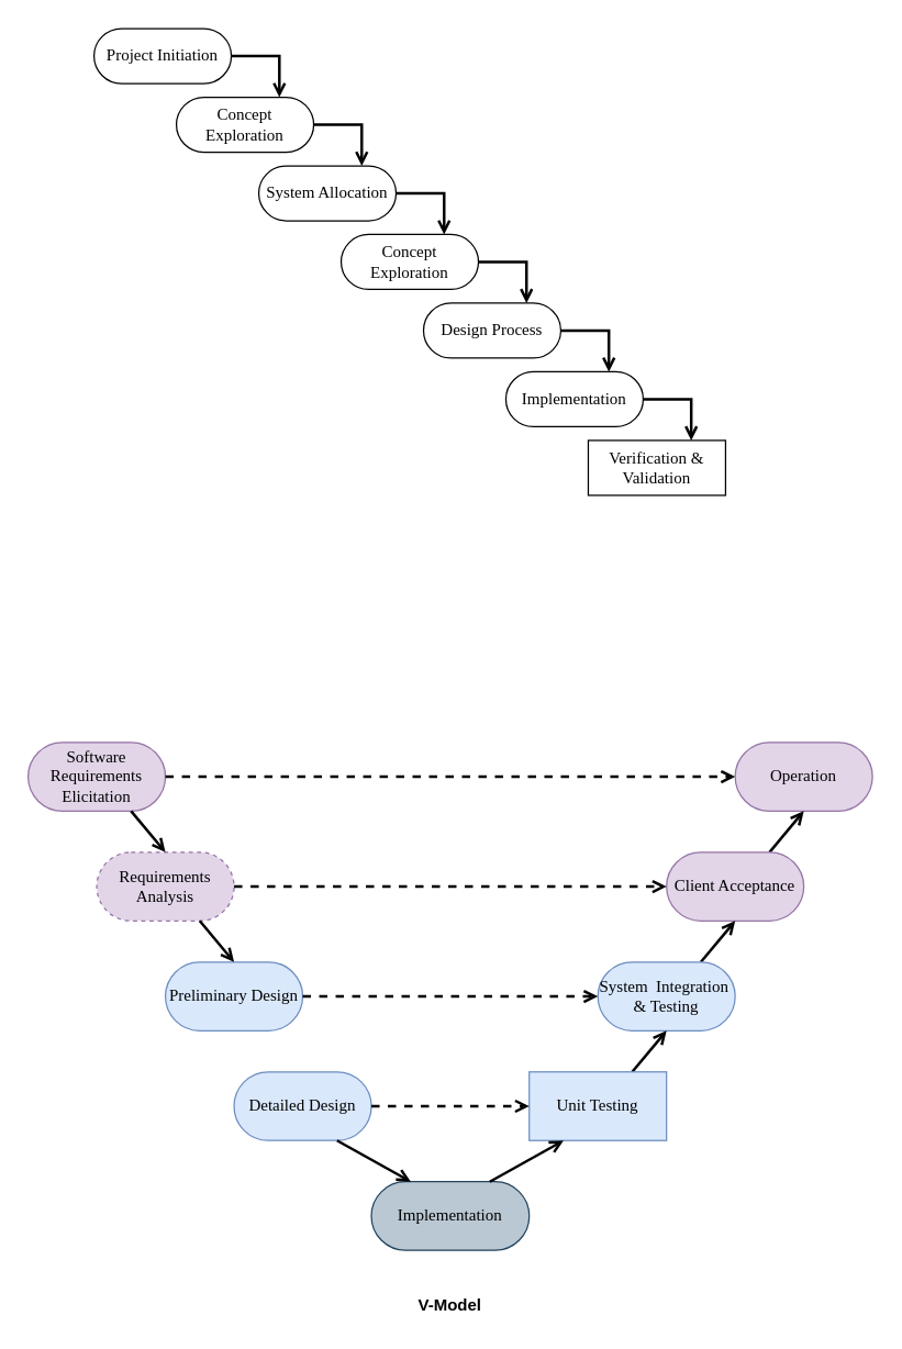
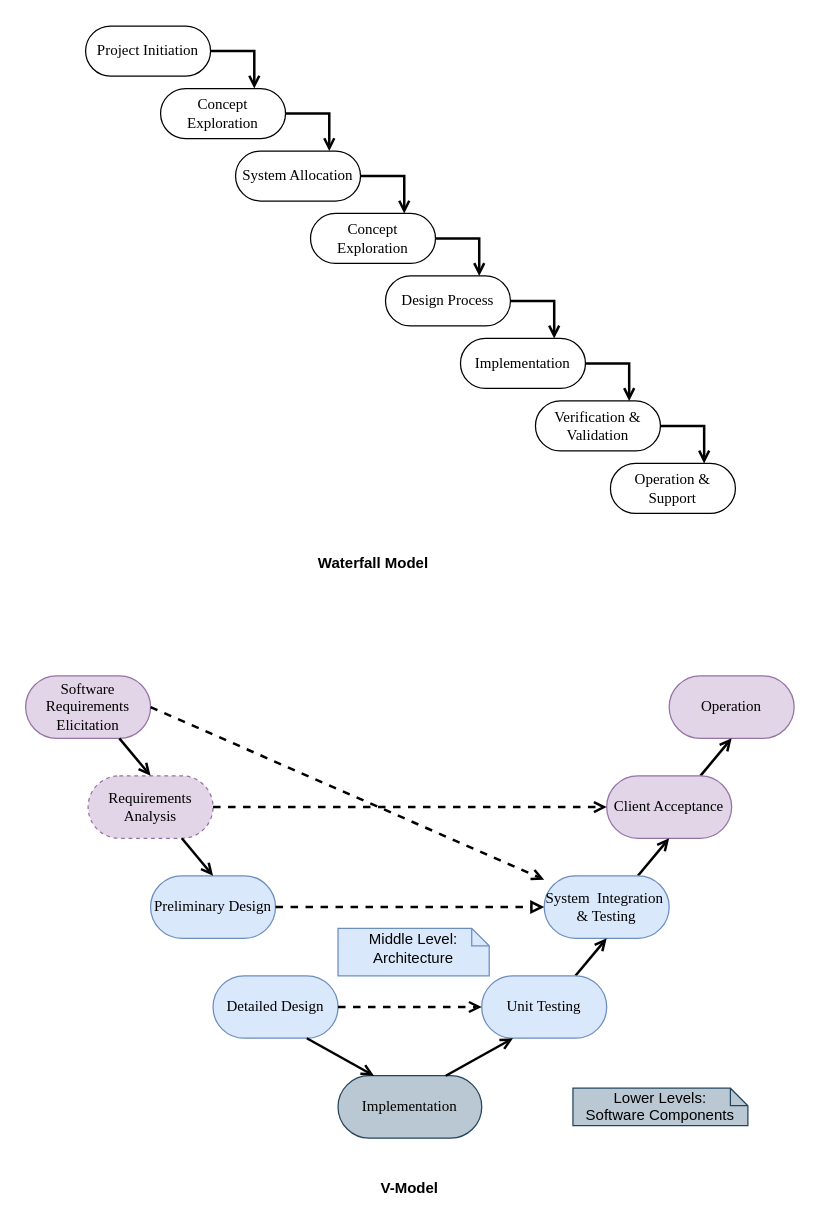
  <mxCell id="0" />
  <mxCell id="1" parent="0" />
+ <mxCell id="2" value="Waterfall Model" style="text;html=1;strokeColor=none;fillColor=none;align=center;verticalAlign=middle;whiteSpace=wrap;rounded=0;fontStyle=1" vertex="1" parent="1"><mxGeometry x="145.5" y="440" width="305" height="20" as="geometry" /></mxCell>
  <mxCell id="3" value="" style="group" vertex="1" connectable="0" parent="1"><mxGeometry x="68" y="20" width="520" height="390" as="geometry" /></mxCell>
  <mxCell id="4" value="Project Initiation" style="rounded=1;whiteSpace=wrap;html=1;shadow=0;comic=0;labelBackgroundColor=none;strokeColor=#000000;strokeWidth=1;fillColor=#ffffff;fontFamily=Verdana;fontSize=12;fontColor=#000000;align=center;arcSize=50;" vertex="1" parent="3"><mxGeometry width="100" height="40" as="geometry" /></mxCell>
  <mxCell id="5" value="&lt;div&gt;Concept Exploration&lt;/div&gt;" style="rounded=1;whiteSpace=wrap;html=1;shadow=0;comic=0;labelBackgroundColor=none;strokeColor=#000000;strokeWidth=1;fillColor=#ffffff;fontFamily=Verdana;fontSize=12;fontColor=#000000;align=center;arcSize=50;" vertex="1" parent="3"><mxGeometry x="60" y="50" width="100" height="40" as="geometry" /></mxCell>
  <mxCell id="6" style="edgeStyle=orthogonalEdgeStyle;rounded=0;orthogonalLoop=1;jettySize=auto;html=1;exitX=1;exitY=0.5;exitDx=0;exitDy=0;entryX=0.75;entryY=0;entryDx=0;entryDy=0;strokeWidth=2;endArrow=open;endFill=0;" edge="1" parent="3" source="4" target="5"><mxGeometry relative="1" as="geometry" /></mxCell>
  <mxCell id="7" value="&lt;div&gt;System Allocation&lt;/div&gt;" style="rounded=1;whiteSpace=wrap;html=1;shadow=0;comic=0;labelBackgroundColor=none;strokeColor=#000000;strokeWidth=1;fillColor=#ffffff;fontFamily=Verdana;fontSize=12;fontColor=#000000;align=center;arcSize=50;" vertex="1" parent="3"><mxGeometry x="120" y="100" width="100" height="40" as="geometry" /></mxCell>
  <mxCell id="8" style="edgeStyle=orthogonalEdgeStyle;rounded=0;orthogonalLoop=1;jettySize=auto;html=1;exitX=1;exitY=0.5;exitDx=0;exitDy=0;entryX=0.75;entryY=0;entryDx=0;entryDy=0;strokeWidth=2;endArrow=open;endFill=0;" edge="1" parent="3" source="5" target="7"><mxGeometry relative="1" as="geometry" /></mxCell>
  <mxCell id="9" value="&lt;div&gt;Concept Exploration&lt;/div&gt;" style="rounded=1;whiteSpace=wrap;html=1;shadow=0;comic=0;labelBackgroundColor=none;strokeColor=#000000;strokeWidth=1;fillColor=#ffffff;fontFamily=Verdana;fontSize=12;fontColor=#000000;align=center;arcSize=50;" vertex="1" parent="3"><mxGeometry x="180" y="150" width="100" height="40" as="geometry" /></mxCell>
  <mxCell id="10" style="edgeStyle=orthogonalEdgeStyle;rounded=0;orthogonalLoop=1;jettySize=auto;html=1;exitX=1;exitY=0.5;exitDx=0;exitDy=0;entryX=0.75;entryY=0;entryDx=0;entryDy=0;strokeWidth=2;endArrow=open;endFill=0;" edge="1" parent="3" source="7" target="9"><mxGeometry relative="1" as="geometry" /></mxCell>
  <mxCell id="11" value="Design Process" style="rounded=1;whiteSpace=wrap;html=1;shadow=0;comic=0;labelBackgroundColor=none;strokeColor=#000000;strokeWidth=1;fillColor=#ffffff;fontFamily=Verdana;fontSize=12;fontColor=#000000;align=center;arcSize=50;" vertex="1" parent="3"><mxGeometry x="240" y="200" width="100" height="40" as="geometry" /></mxCell>
  <mxCell id="12" style="edgeStyle=orthogonalEdgeStyle;rounded=0;orthogonalLoop=1;jettySize=auto;html=1;exitX=1;exitY=0.5;exitDx=0;exitDy=0;entryX=0.75;entryY=0;entryDx=0;entryDy=0;strokeWidth=2;endArrow=open;endFill=0;" edge="1" parent="3" source="9" target="11"><mxGeometry relative="1" as="geometry" /></mxCell>
  <mxCell id="13" value="Implementation" style="rounded=1;whiteSpace=wrap;html=1;shadow=0;comic=0;labelBackgroundColor=none;strokeColor=#000000;strokeWidth=1;fillColor=#ffffff;fontFamily=Verdana;fontSize=12;fontColor=#000000;align=center;arcSize=50;" vertex="1" parent="3"><mxGeometry x="300" y="250" width="100" height="40" as="geometry" /></mxCell>
  <mxCell id="14" style="edgeStyle=orthogonalEdgeStyle;rounded=0;orthogonalLoop=1;jettySize=auto;html=1;exitX=1;exitY=0.5;exitDx=0;exitDy=0;entryX=0.75;entryY=0;entryDx=0;entryDy=0;strokeWidth=2;endArrow=open;endFill=0;" edge="1" parent="3" source="11" target="13"><mxGeometry relative="1" as="geometry" /></mxCell>
- <mxCell id="15" value="Verification &amp;amp; Validation" style="whiteSpace=wrap;html=1;shadow=0;comic=0;labelBackgroundColor=none;strokeColor=#000000;strokeWidth=1;fillColor=#ffffff;fontFamily=Verdana;fontSize=12;fontColor=#000000;align=center;arcSize=50;rounded=0;" vertex="1" parent="3"><mxGeometry x="360" y="300" width="100" height="40" as="geometry" /></mxCell>
+ <mxCell id="15" value="Verification &amp;amp; Validation" style="rounded=1;whiteSpace=wrap;html=1;shadow=0;comic=0;labelBackgroundColor=none;strokeColor=#000000;strokeWidth=1;fillColor=#ffffff;fontFamily=Verdana;fontSize=12;fontColor=#000000;align=center;arcSize=50;" vertex="1" parent="3"><mxGeometry x="360" y="300" width="100" height="40" as="geometry" /></mxCell>
  <mxCell id="16" style="edgeStyle=orthogonalEdgeStyle;rounded=0;orthogonalLoop=1;jettySize=auto;html=1;exitX=1;exitY=0.5;exitDx=0;exitDy=0;entryX=0.75;entryY=0;entryDx=0;entryDy=0;strokeWidth=2;endArrow=open;endFill=0;" edge="1" parent="3" source="13" target="15"><mxGeometry relative="1" as="geometry" /></mxCell>
+ <mxCell id="17" value="Operation &amp;amp; Support" style="rounded=1;whiteSpace=wrap;html=1;shadow=0;comic=0;labelBackgroundColor=none;strokeColor=#000000;strokeWidth=1;fillColor=#ffffff;fontFamily=Verdana;fontSize=12;fontColor=#000000;align=center;arcSize=50;" vertex="1" parent="3"><mxGeometry x="420" y="350" width="100" height="40" as="geometry" /></mxCell>
+ <mxCell id="18" style="edgeStyle=orthogonalEdgeStyle;rounded=0;orthogonalLoop=1;jettySize=auto;html=1;exitX=1;exitY=0.5;exitDx=0;exitDy=0;entryX=0.75;entryY=0;entryDx=0;entryDy=0;strokeWidth=2;endArrow=open;endFill=0;" edge="1" parent="3" source="15" target="17"><mxGeometry relative="1" as="geometry" /></mxCell>
  <mxCell id="19" value="&lt;div&gt;V-Model&lt;/div&gt;" style="text;html=1;strokeColor=none;fillColor=none;align=center;verticalAlign=middle;whiteSpace=wrap;rounded=0;fontStyle=1" vertex="1" parent="1"><mxGeometry x="175" y="940" width="305" height="20" as="geometry" /></mxCell>
  <mxCell id="20" value="" style="group" vertex="1" connectable="0" parent="1"><mxGeometry x="20" y="540" width="615" height="370" as="geometry" /></mxCell>
  <mxCell id="21" value="Software Requirements Elicitation" style="rounded=1;whiteSpace=wrap;html=1;shadow=0;comic=0;labelBackgroundColor=none;strokeColor=#9673a6;strokeWidth=1;fillColor=#e1d5e7;fontFamily=Verdana;fontSize=12;align=center;arcSize=50;" vertex="1" parent="20"><mxGeometry width="100" height="50" as="geometry" /></mxCell>
  <mxCell id="22" value="Requirements Analysis" style="rounded=1;whiteSpace=wrap;html=1;shadow=0;comic=0;labelBackgroundColor=none;strokeColor=#9673a6;strokeWidth=1;fillColor=#e1d5e7;fontFamily=Verdana;fontSize=12;align=center;arcSize=50;dashed=1;" vertex="1" parent="20"><mxGeometry x="50" y="80" width="100" height="50" as="geometry" /></mxCell>
  <mxCell id="23" style="edgeStyle=none;rounded=0;orthogonalLoop=1;jettySize=auto;html=1;exitX=0.75;exitY=1;exitDx=0;exitDy=0;entryX=0.5;entryY=0;entryDx=0;entryDy=0;endArrow=open;endFill=0;strokeWidth=2;" edge="1" parent="20" source="21" target="22"><mxGeometry relative="1" as="geometry" /></mxCell>
  <mxCell id="24" value="Preliminary Design" style="rounded=1;whiteSpace=wrap;html=1;shadow=0;comic=0;labelBackgroundColor=none;strokeColor=#6c8ebf;strokeWidth=1;fillColor=#dae8fc;fontFamily=Verdana;fontSize=12;align=center;arcSize=50;" vertex="1" parent="20"><mxGeometry x="100" y="160" width="100" height="50" as="geometry" /></mxCell>
  <mxCell id="25" style="edgeStyle=none;rounded=0;orthogonalLoop=1;jettySize=auto;html=1;exitX=0.75;exitY=1;exitDx=0;exitDy=0;entryX=0.5;entryY=0;entryDx=0;entryDy=0;endArrow=open;endFill=0;strokeWidth=2;" edge="1" parent="20" source="22" target="24"><mxGeometry relative="1" as="geometry" /></mxCell>
  <mxCell id="26" value="Detailed Design" style="rounded=1;whiteSpace=wrap;html=1;shadow=0;comic=0;labelBackgroundColor=none;strokeColor=#6c8ebf;strokeWidth=1;fillColor=#dae8fc;fontFamily=Verdana;fontSize=12;align=center;arcSize=50;" vertex="1" parent="20"><mxGeometry x="150" y="240" width="100" height="50" as="geometry" /></mxCell>
  <mxCell id="27" value="Implementation" style="rounded=1;whiteSpace=wrap;html=1;shadow=0;comic=0;labelBackgroundColor=none;strokeColor=#23445d;strokeWidth=1;fillColor=#bac8d3;fontFamily=Verdana;fontSize=12;align=center;arcSize=50;" vertex="1" parent="20"><mxGeometry x="250" y="320" width="115" height="50" as="geometry" /></mxCell>
  <mxCell id="28" style="edgeStyle=none;rounded=0;orthogonalLoop=1;jettySize=auto;html=1;exitX=0.75;exitY=1;exitDx=0;exitDy=0;entryX=0.25;entryY=0;entryDx=0;entryDy=0;endArrow=open;endFill=0;strokeWidth=2;" edge="1" parent="20" source="26" target="27"><mxGeometry relative="1" as="geometry" /></mxCell>
  <mxCell id="29" value="Operation" style="rounded=1;whiteSpace=wrap;html=1;shadow=0;comic=0;labelBackgroundColor=none;strokeColor=#9673a6;strokeWidth=1;fillColor=#e1d5e7;fontFamily=Verdana;fontSize=12;align=center;arcSize=50;" vertex="1" parent="20"><mxGeometry x="515" width="100" height="50" as="geometry" /></mxCell>
- <mxCell id="30" style="edgeStyle=none;rounded=0;orthogonalLoop=1;jettySize=auto;html=1;exitX=1;exitY=0.5;exitDx=0;exitDy=0;entryX=0;entryY=0.5;entryDx=0;entryDy=0;dashed=1;endArrow=open;endFill=0;strokeWidth=2;" edge="1" parent="20" source="21" target="29"><mxGeometry relative="1" as="geometry" /></mxCell>
+ <mxCell id="30" style="edgeStyle=none;rounded=0;orthogonalLoop=1;jettySize=auto;html=1;exitX=1;exitY=0.5;exitDx=0;exitDy=0;dashed=1;endArrow=open;endFill=0;strokeWidth=2;" edge="1" parent="20" source="21" target="35"><mxGeometry relative="1" as="geometry" /></mxCell>
  <mxCell id="31" style="edgeStyle=none;rounded=0;orthogonalLoop=1;jettySize=auto;html=1;exitX=0.75;exitY=0;exitDx=0;exitDy=0;entryX=0.5;entryY=1;entryDx=0;entryDy=0;endArrow=open;endFill=0;strokeWidth=2;" edge="1" parent="20" source="32" target="29"><mxGeometry relative="1" as="geometry" /></mxCell>
  <mxCell id="32" value="Client Acceptance" style="rounded=1;whiteSpace=wrap;html=1;shadow=0;comic=0;labelBackgroundColor=none;strokeColor=#9673a6;strokeWidth=1;fillColor=#e1d5e7;fontFamily=Verdana;fontSize=12;align=center;arcSize=50;" vertex="1" parent="20"><mxGeometry x="465" y="80" width="100" height="50" as="geometry" /></mxCell>
  <mxCell id="33" style="edgeStyle=none;rounded=0;orthogonalLoop=1;jettySize=auto;html=1;exitX=1;exitY=0.5;exitDx=0;exitDy=0;entryX=0;entryY=0.5;entryDx=0;entryDy=0;dashed=1;endArrow=open;endFill=0;strokeWidth=2;" edge="1" parent="20" source="22" target="32"><mxGeometry relative="1" as="geometry" /></mxCell>
  <mxCell id="34" style="edgeStyle=none;rounded=0;orthogonalLoop=1;jettySize=auto;html=1;exitX=0.75;exitY=0;exitDx=0;exitDy=0;entryX=0.5;entryY=1;entryDx=0;entryDy=0;endArrow=open;endFill=0;strokeWidth=2;" edge="1" parent="20" source="35" target="32"><mxGeometry relative="1" as="geometry" /></mxCell>
  <mxCell id="35" value="&lt;div&gt;System&amp;nbsp; Integration&amp;nbsp; &amp;amp; Testing&lt;/div&gt;" style="rounded=1;whiteSpace=wrap;html=1;shadow=0;comic=0;labelBackgroundColor=none;strokeColor=#6c8ebf;strokeWidth=1;fillColor=#dae8fc;fontFamily=Verdana;fontSize=12;align=center;arcSize=50;" vertex="1" parent="20"><mxGeometry x="415" y="160" width="100" height="50" as="geometry" /></mxCell>
- <mxCell id="36" style="edgeStyle=none;rounded=0;orthogonalLoop=1;jettySize=auto;html=1;exitX=1;exitY=0.5;exitDx=0;exitDy=0;entryX=0;entryY=0.5;entryDx=0;entryDy=0;dashed=1;endArrow=open;endFill=0;strokeWidth=2;" edge="1" parent="20" source="24" target="35"><mxGeometry relative="1" as="geometry" /></mxCell>
+ <mxCell id="36" style="edgeStyle=none;rounded=0;orthogonalLoop=1;jettySize=auto;html=1;exitX=1;exitY=0.5;exitDx=0;exitDy=0;entryX=0;entryY=0.5;entryDx=0;entryDy=0;dashed=1;endArrow=block;endFill=0;strokeWidth=2;" edge="1" parent="20" source="24" target="35"><mxGeometry relative="1" as="geometry" /></mxCell>
  <mxCell id="37" style="edgeStyle=none;rounded=0;orthogonalLoop=1;jettySize=auto;html=1;exitX=0.75;exitY=0;exitDx=0;exitDy=0;entryX=0.5;entryY=1;entryDx=0;entryDy=0;endArrow=open;endFill=0;strokeWidth=2;" edge="1" parent="20" source="38" target="35"><mxGeometry relative="1" as="geometry" /></mxCell>
- <mxCell id="38" value="Unit Testing" style="whiteSpace=wrap;html=1;shadow=0;comic=0;labelBackgroundColor=none;strokeColor=#6c8ebf;strokeWidth=1;fillColor=#dae8fc;fontFamily=Verdana;fontSize=12;align=center;arcSize=50;rounded=0;" vertex="1" parent="20"><mxGeometry x="365" y="240" width="100" height="50" as="geometry" /></mxCell>
+ <mxCell id="38" value="Unit Testing" style="rounded=1;whiteSpace=wrap;html=1;shadow=0;comic=0;labelBackgroundColor=none;strokeColor=#6c8ebf;strokeWidth=1;fillColor=#dae8fc;fontFamily=Verdana;fontSize=12;align=center;arcSize=50;" vertex="1" parent="20"><mxGeometry x="365" y="240" width="100" height="50" as="geometry" /></mxCell>
  <mxCell id="39" style="edgeStyle=none;rounded=0;orthogonalLoop=1;jettySize=auto;html=1;exitX=1;exitY=0.5;exitDx=0;exitDy=0;entryX=0;entryY=0.5;entryDx=0;entryDy=0;dashed=1;endArrow=open;endFill=0;strokeWidth=2;" edge="1" parent="20" source="26" target="38"><mxGeometry relative="1" as="geometry" /></mxCell>
  <mxCell id="40" style="edgeStyle=none;rounded=0;orthogonalLoop=1;jettySize=auto;html=1;exitX=0.75;exitY=0;exitDx=0;exitDy=0;entryX=0.25;entryY=1;entryDx=0;entryDy=0;endArrow=open;endFill=0;strokeWidth=2;" edge="1" parent="20" source="27" target="38"><mxGeometry relative="1" as="geometry" /></mxCell>
+ <mxCell id="41" value="&lt;div&gt;Lower Levels:&lt;/div&gt;&lt;div&gt;Software Components&lt;br&gt;&lt;/div&gt;" style="shape=note;whiteSpace=wrap;html=1;size=14;verticalAlign=top;align=center;spacingTop=-6;fillColor=#bac8d3;strokeColor=#23445d;" vertex="1" parent="20"><mxGeometry x="438" y="330" width="140" height="30" as="geometry" /></mxCell>
+ <mxCell id="42" value="&lt;div&gt;Middle Level:&lt;/div&gt;&lt;div&gt;Architecture&lt;br&gt;&lt;/div&gt;" style="shape=note;whiteSpace=wrap;html=1;size=14;verticalAlign=middle;align=center;spacingTop=-6;fillColor=#dae8fc;strokeColor=#6c8ebf;" vertex="1" parent="20"><mxGeometry x="250" y="202" width="121" height="38" as="geometry" /></mxCell>
